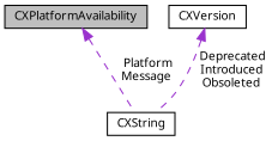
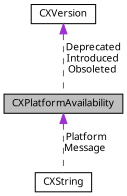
  digraph {
    fontname="Noto Sans"
    node [color=black fillcolor=white fontname="Noto Sans" fontsize=10 shape=record style=filled]
    edge [color=darkorchid3 dir=back fontname="Noto Sans" fontsize=10 labelfontname=Helvetica labelfontsize=10 style=dashed]
    n1 [fillcolor=grey75 fontcolor=black height=0.2 label=CXPlatformAvailability width=0.4]
    n2 [height=0.2 label=CXString width=0.4]
    n3 [height=0.2 label=CXVersion width=0.4]
    n1 -> n2 [label=" Platform\nMessage"]
-   n3 -> n2 [label=" Deprecated\nIntroduced\nObsoleted"]
+   n3 -> n1 [label=" Deprecated\nIntroduced\nObsoleted"]
  }
